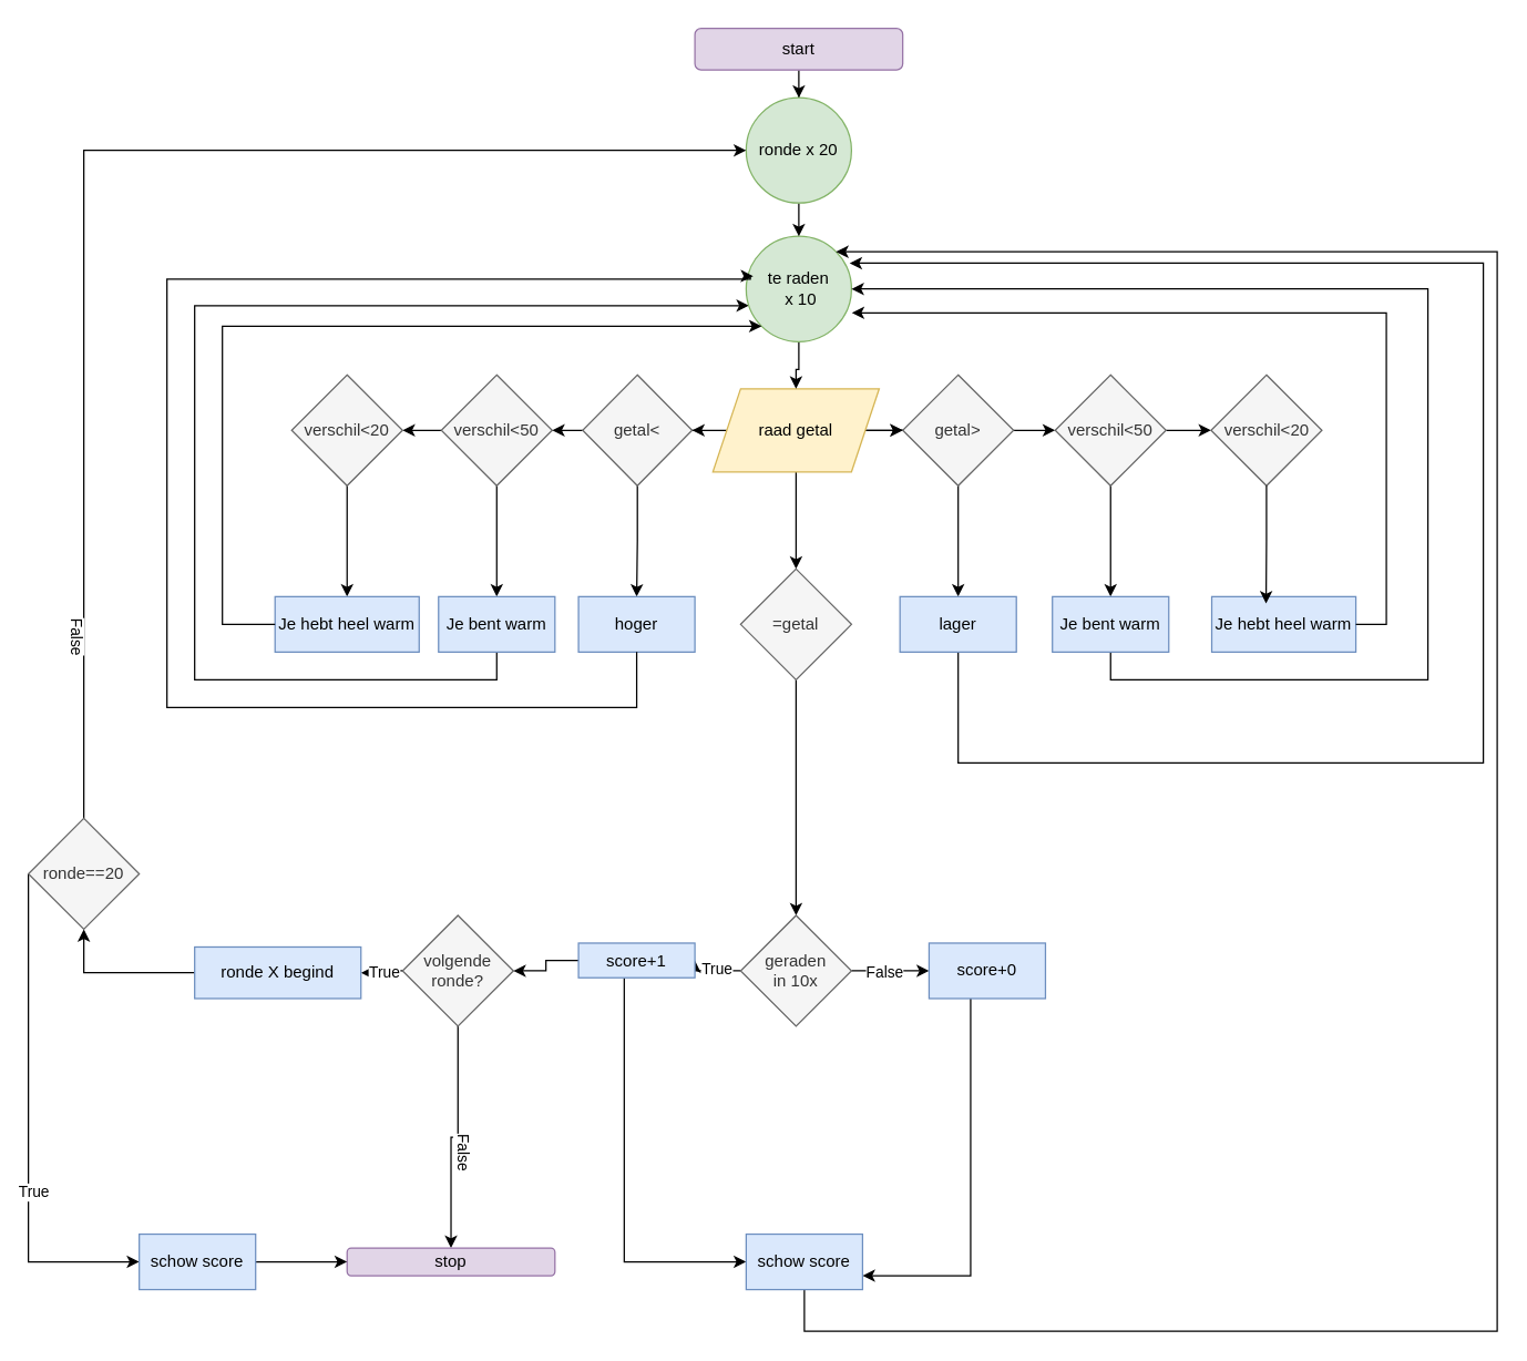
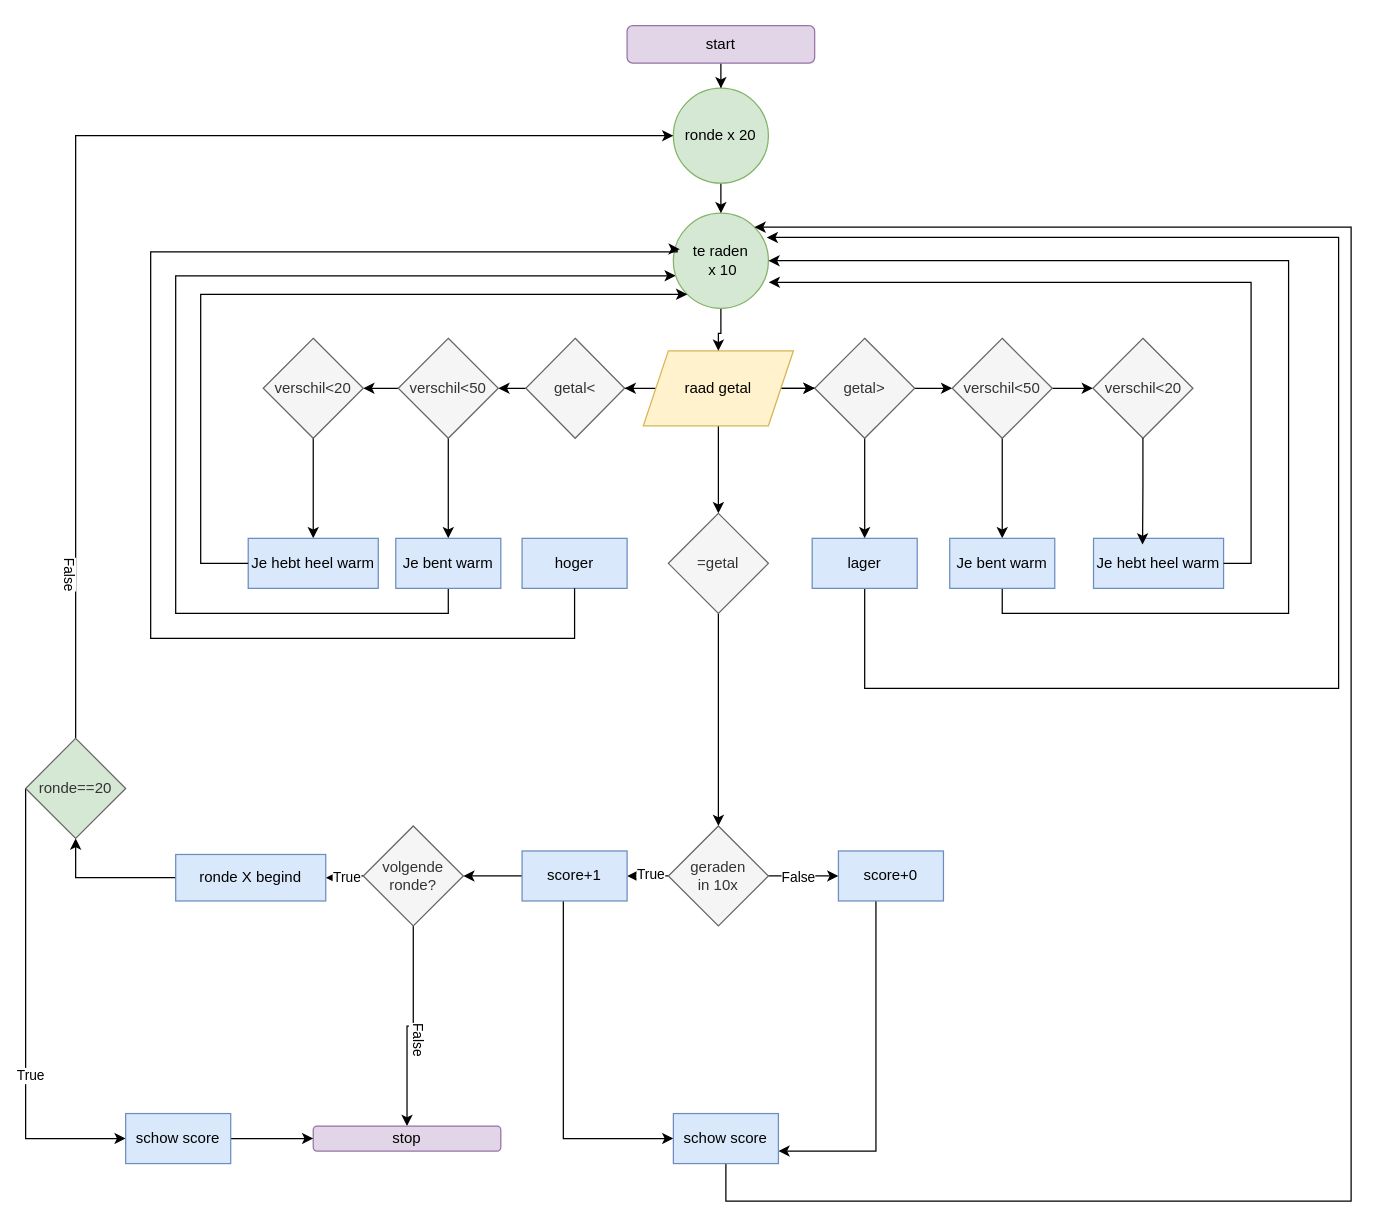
  <mxCell id="0" />
  <mxCell id="1" parent="0" />
  <mxCell id="2" style="edgeStyle=orthogonalEdgeStyle;rounded=0;orthogonalLoop=1;jettySize=auto;html=1;" parent="1" source="3" target="51" edge="1"><mxGeometry relative="1" as="geometry" /></mxCell>
  <mxCell id="3" value="start" style="rounded=1;whiteSpace=wrap;html=1;fillColor=#e1d5e7;strokeColor=#9673a6;" parent="1" vertex="1"><mxGeometry x="501" y="20" width="150" height="30" as="geometry" /></mxCell>
  <mxCell id="4" style="edgeStyle=orthogonalEdgeStyle;rounded=0;orthogonalLoop=1;jettySize=auto;html=1;entryX=0;entryY=0.5;entryDx=0;entryDy=0;" parent="1" source="8" target="11" edge="1"><mxGeometry relative="1" as="geometry"><mxPoint x="750" y="310" as="targetPoint" /></mxGeometry></mxCell>
  <mxCell id="5" style="edgeStyle=orthogonalEdgeStyle;rounded=0;orthogonalLoop=1;jettySize=auto;html=1;" parent="1" source="8" target="11" edge="1"><mxGeometry relative="1" as="geometry"><mxPoint x="410" y="310" as="targetPoint" /></mxGeometry></mxCell>
  <mxCell id="6" style="edgeStyle=orthogonalEdgeStyle;rounded=0;orthogonalLoop=1;jettySize=auto;html=1;entryX=1;entryY=0.5;entryDx=0;entryDy=0;" parent="1" source="8" target="26" edge="1"><mxGeometry relative="1" as="geometry"><mxPoint x="480" y="310" as="targetPoint" /></mxGeometry></mxCell>
  <mxCell id="7" style="edgeStyle=orthogonalEdgeStyle;rounded=0;orthogonalLoop=1;jettySize=auto;html=1;" parent="1" source="8" target="18" edge="1"><mxGeometry relative="1" as="geometry"><mxPoint x="580" y="390" as="targetPoint" /><Array as="points"><mxPoint x="574" y="430" /><mxPoint x="574" y="430" /></Array></mxGeometry></mxCell>
  <mxCell id="8" value="raad getal" style="shape=parallelogram;perimeter=parallelogramPerimeter;whiteSpace=wrap;html=1;fixedSize=1;fillColor=#fff2cc;strokeColor=#d6b656;" parent="1" vertex="1"><mxGeometry x="514" y="280" width="120" height="60" as="geometry" /></mxCell>
  <mxCell id="9" style="edgeStyle=orthogonalEdgeStyle;rounded=0;orthogonalLoop=1;jettySize=auto;html=1;entryX=0.5;entryY=0;entryDx=0;entryDy=0;" parent="1" source="11" target="41" edge="1"><mxGeometry relative="1" as="geometry"><mxPoint x="740" y="410" as="targetPoint" /></mxGeometry></mxCell>
  <mxCell id="10" style="edgeStyle=orthogonalEdgeStyle;rounded=0;orthogonalLoop=1;jettySize=auto;html=1;" edge="1" parent="1" source="11" target="63"><mxGeometry relative="1" as="geometry" /></mxCell>
  <mxCell id="11" value="getal&amp;gt;" style="rhombus;whiteSpace=wrap;html=1;fillColor=#f5f5f5;fontColor=#333333;strokeColor=#666666;" parent="1" vertex="1"><mxGeometry x="651" y="270" width="80" height="80" as="geometry" /></mxCell>
  <mxCell id="12" style="edgeStyle=orthogonalEdgeStyle;rounded=0;orthogonalLoop=1;jettySize=auto;html=1;entryX=0.5;entryY=0;entryDx=0;entryDy=0;" parent="1" source="14" target="20" edge="1"><mxGeometry relative="1" as="geometry" /></mxCell>
  <mxCell id="13" style="edgeStyle=orthogonalEdgeStyle;rounded=0;orthogonalLoop=1;jettySize=auto;html=1;entryX=1;entryY=0.5;entryDx=0;entryDy=0;" parent="1" source="14" target="22" edge="1"><mxGeometry relative="1" as="geometry" /></mxCell>
  <mxCell id="14" value="verschil&amp;lt;50" style="rhombus;whiteSpace=wrap;html=1;fillColor=#f5f5f5;fontColor=#333333;strokeColor=#666666;" parent="1" vertex="1"><mxGeometry x="318" y="270" width="80" height="80" as="geometry" /></mxCell>
  <mxCell id="15" style="edgeStyle=orthogonalEdgeStyle;rounded=0;orthogonalLoop=1;jettySize=auto;html=1;exitX=0;exitY=0.5;exitDx=0;exitDy=0;entryX=1;entryY=0.5;entryDx=0;entryDy=0;" parent="1" source="44" target="47" edge="1"><mxGeometry relative="1" as="geometry"><mxPoint x="514" y="792.8" as="sourcePoint" /><mxPoint x="490" y="793" as="targetPoint" /></mxGeometry></mxCell>
  <mxCell id="16" value="True" style="edgeLabel;html=1;align=center;verticalAlign=middle;resizable=0;points=[];" parent="15" vertex="1" connectable="0"><mxGeometry x="-0.094" y="-2" relative="1" as="geometry"><mxPoint as="offset" /></mxGeometry></mxCell>
  <mxCell id="17" style="edgeStyle=orthogonalEdgeStyle;rounded=0;orthogonalLoop=1;jettySize=auto;html=1;entryX=0.5;entryY=0;entryDx=0;entryDy=0;" parent="1" source="18" target="44" edge="1"><mxGeometry relative="1" as="geometry"><mxPoint x="574" y="670" as="targetPoint" /></mxGeometry></mxCell>
  <mxCell id="18" value="=getal" style="rhombus;whiteSpace=wrap;html=1;fillColor=#f5f5f5;fontColor=#333333;strokeColor=#666666;" parent="1" vertex="1"><mxGeometry x="534" y="410" width="80" height="80" as="geometry" /></mxCell>
  <mxCell id="19" style="edgeStyle=orthogonalEdgeStyle;rounded=0;orthogonalLoop=1;jettySize=auto;html=1;" parent="1" source="20" target="29" edge="1"><mxGeometry relative="1" as="geometry"><mxPoint x="110" y="110" as="targetPoint" /><Array as="points"><mxPoint x="358" y="490" /><mxPoint x="140" y="490" /><mxPoint x="140" y="220" /></Array></mxGeometry></mxCell>
  <mxCell id="20" value="Je bent warm" style="rounded=0;whiteSpace=wrap;html=1;fillColor=#dae8fc;strokeColor=#6c8ebf;" parent="1" vertex="1"><mxGeometry x="316" y="430" width="84" height="40" as="geometry" /></mxCell>
  <mxCell id="21" style="edgeStyle=orthogonalEdgeStyle;rounded=0;orthogonalLoop=1;jettySize=auto;html=1;" parent="1" source="22" target="23" edge="1"><mxGeometry relative="1" as="geometry" /></mxCell>
  <mxCell id="22" value="verschil&amp;lt;20" style="rhombus;whiteSpace=wrap;html=1;fillColor=#f5f5f5;fontColor=#333333;strokeColor=#666666;" parent="1" vertex="1"><mxGeometry x="210" y="270" width="80" height="80" as="geometry" /></mxCell>
  <mxCell id="23" value="Je hebt heel warm" style="rounded=0;whiteSpace=wrap;html=1;fillColor=#dae8fc;strokeColor=#6c8ebf;" parent="1" vertex="1"><mxGeometry x="198" y="430" width="104" height="40" as="geometry" /></mxCell>
- <mxCell id="24" style="edgeStyle=orthogonalEdgeStyle;rounded=0;orthogonalLoop=1;jettySize=auto;html=1;entryX=0.5;entryY=0;entryDx=0;entryDy=0;" parent="1" source="26" target="27" edge="1"><mxGeometry relative="1" as="geometry" /></mxCell>
  <mxCell id="25" style="edgeStyle=orthogonalEdgeStyle;rounded=0;orthogonalLoop=1;jettySize=auto;html=1;entryX=1;entryY=0.5;entryDx=0;entryDy=0;" parent="1" source="26" target="14" edge="1"><mxGeometry relative="1" as="geometry"><mxPoint x="380" y="310" as="targetPoint" /></mxGeometry></mxCell>
  <mxCell id="26" value="getal&amp;lt;" style="rhombus;whiteSpace=wrap;html=1;fillColor=#f5f5f5;fontColor=#333333;strokeColor=#666666;" parent="1" vertex="1"><mxGeometry x="420" y="270" width="79" height="80" as="geometry" /></mxCell>
  <mxCell id="27" value="hoger" style="rounded=0;whiteSpace=wrap;html=1;fillColor=#dae8fc;strokeColor=#6c8ebf;" parent="1" vertex="1"><mxGeometry x="417" y="430" width="84" height="40" as="geometry" /></mxCell>
  <mxCell id="28" style="edgeStyle=orthogonalEdgeStyle;rounded=0;orthogonalLoop=1;jettySize=auto;html=1;entryX=0.5;entryY=0;entryDx=0;entryDy=0;" parent="1" source="29" target="8" edge="1"><mxGeometry relative="1" as="geometry" /></mxCell>
  <mxCell id="29" value="&lt;div&gt;te raden&lt;/div&gt;&lt;div&gt;&amp;nbsp;x 10&lt;/div&gt;" style="ellipse;whiteSpace=wrap;html=1;aspect=fixed;fillColor=#d5e8d4;strokeColor=#82b366;" parent="1" vertex="1"><mxGeometry x="538" y="170" width="76" height="76" as="geometry" /></mxCell>
  <mxCell id="30" style="edgeStyle=orthogonalEdgeStyle;rounded=0;orthogonalLoop=1;jettySize=auto;html=1;entryX=0;entryY=1;entryDx=0;entryDy=0;" parent="1" source="23" target="29" edge="1"><mxGeometry relative="1" as="geometry"><mxPoint x="440" y="220" as="targetPoint" /><Array as="points"><mxPoint x="160" y="450" /><mxPoint x="160" y="235" /></Array></mxGeometry></mxCell>
  <mxCell id="31" style="edgeStyle=orthogonalEdgeStyle;rounded=0;orthogonalLoop=1;jettySize=auto;html=1;entryX=0.5;entryY=0;entryDx=0;entryDy=0;" parent="1" source="35" target="36" edge="1"><mxGeometry relative="1" as="geometry"><mxPoint x="420" y="930" as="targetPoint" /></mxGeometry></mxCell>
  <mxCell id="32" value="False" style="edgeLabel;html=1;align=center;verticalAlign=middle;resizable=0;points=[];rotation=90;" parent="31" vertex="1" connectable="0"><mxGeometry x="0.107" y="2" relative="1" as="geometry"><mxPoint x="8" y="4" as="offset" /></mxGeometry></mxCell>
  <mxCell id="33" style="edgeStyle=orthogonalEdgeStyle;rounded=0;orthogonalLoop=1;jettySize=auto;html=1;entryX=1;entryY=0.5;entryDx=0;entryDy=0;" parent="1" source="35" target="38" edge="1"><mxGeometry relative="1" as="geometry"><mxPoint x="330" y="792.81" as="targetPoint" /></mxGeometry></mxCell>
  <mxCell id="34" value="True" style="edgeLabel;html=1;align=center;verticalAlign=middle;resizable=0;points=[];" parent="33" vertex="1" connectable="0"><mxGeometry x="-0.064" y="1" relative="1" as="geometry"><mxPoint x="1" y="-1" as="offset" /></mxGeometry></mxCell>
  <mxCell id="35" value="volgende ronde?" style="rhombus;whiteSpace=wrap;html=1;fillColor=#f5f5f5;fontColor=#333333;strokeColor=#666666;" parent="1" vertex="1"><mxGeometry x="290" y="660" width="80" height="80" as="geometry" /></mxCell>
  <mxCell id="36" value="stop" style="rounded=1;whiteSpace=wrap;html=1;fillColor=#e1d5e7;strokeColor=#9673a6;" parent="1" vertex="1"><mxGeometry x="250" y="900" width="150" height="20" as="geometry" /></mxCell>
  <mxCell id="37" style="edgeStyle=orthogonalEdgeStyle;rounded=0;orthogonalLoop=1;jettySize=auto;html=1;entryX=0.5;entryY=1;entryDx=0;entryDy=0;" parent="1" source="38" target="56" edge="1"><mxGeometry relative="1" as="geometry" /></mxCell>
  <mxCell id="38" value="ronde X begind" style="rounded=0;whiteSpace=wrap;html=1;fillColor=#dae8fc;strokeColor=#6c8ebf;" parent="1" vertex="1"><mxGeometry x="140" y="682.81" width="120" height="37.19" as="geometry" /></mxCell>
  <mxCell id="39" style="edgeStyle=orthogonalEdgeStyle;rounded=0;orthogonalLoop=1;jettySize=auto;html=1;entryX=0.067;entryY=0.378;entryDx=0;entryDy=0;entryPerimeter=0;" parent="1" source="27" target="29" edge="1"><mxGeometry relative="1" as="geometry"><mxPoint x="490" y="200" as="targetPoint" /><Array as="points"><mxPoint x="459" y="510" /><mxPoint x="120" y="510" /><mxPoint x="120" y="201" /><mxPoint x="541" y="201" /></Array></mxGeometry></mxCell>
  <mxCell id="40" style="edgeStyle=orthogonalEdgeStyle;rounded=0;orthogonalLoop=1;jettySize=auto;html=1;entryX=0.982;entryY=0.255;entryDx=0;entryDy=0;entryPerimeter=0;" parent="1" source="41" target="29" edge="1"><mxGeometry relative="1" as="geometry"><Array as="points"><mxPoint x="691" y="550" /><mxPoint x="1070" y="550" /><mxPoint x="1070" y="190" /></Array></mxGeometry></mxCell>
  <mxCell id="41" value="lager" style="rounded=0;whiteSpace=wrap;html=1;fillColor=#dae8fc;strokeColor=#6c8ebf;" parent="1" vertex="1"><mxGeometry x="649" y="430" width="84" height="40" as="geometry" /></mxCell>
  <mxCell id="42" style="edgeStyle=orthogonalEdgeStyle;rounded=0;orthogonalLoop=1;jettySize=auto;html=1;entryX=0;entryY=0.5;entryDx=0;entryDy=0;" parent="1" source="44" target="49" edge="1"><mxGeometry relative="1" as="geometry"><mxPoint x="650" y="792.8" as="targetPoint" /></mxGeometry></mxCell>
  <mxCell id="43" value="False" style="edgeLabel;html=1;align=center;verticalAlign=middle;resizable=0;points=[];" parent="42" vertex="1" connectable="0"><mxGeometry x="-0.454" relative="1" as="geometry"><mxPoint x="8" as="offset" /></mxGeometry></mxCell>
  <mxCell id="44" value="geraden&lt;div&gt;in 10x&lt;/div&gt;" style="rhombus;whiteSpace=wrap;html=1;fillColor=#f5f5f5;fontColor=#333333;strokeColor=#666666;" parent="1" vertex="1"><mxGeometry x="534" y="660" width="80" height="80" as="geometry" /></mxCell>
  <mxCell id="45" style="edgeStyle=orthogonalEdgeStyle;rounded=0;orthogonalLoop=1;jettySize=auto;html=1;entryX=1;entryY=0.5;entryDx=0;entryDy=0;" parent="1" source="47" target="35" edge="1"><mxGeometry relative="1" as="geometry" /></mxCell>
  <mxCell id="46" style="edgeStyle=orthogonalEdgeStyle;rounded=0;orthogonalLoop=1;jettySize=auto;html=1;entryX=0;entryY=0.5;entryDx=0;entryDy=0;" parent="1" source="47" target="58" edge="1"><mxGeometry relative="1" as="geometry"><Array as="points"><mxPoint x="450" y="910" /></Array></mxGeometry></mxCell>
- <mxCell id="47" value="score+1" style="rounded=0;whiteSpace=wrap;html=1;fillColor=#dae8fc;strokeColor=#6c8ebf;" parent="1" vertex="1"><mxGeometry x="417" y="680" width="84" height="25" as="geometry" /></mxCell>
+ <mxCell id="47" value="score+1" style="rounded=0;whiteSpace=wrap;html=1;fillColor=#dae8fc;strokeColor=#6c8ebf;" parent="1" vertex="1"><mxGeometry x="417" y="680" width="84" height="40" as="geometry" /></mxCell>
  <mxCell id="48" style="edgeStyle=orthogonalEdgeStyle;rounded=0;orthogonalLoop=1;jettySize=auto;html=1;entryX=1;entryY=0.75;entryDx=0;entryDy=0;" parent="1" source="49" target="58" edge="1"><mxGeometry relative="1" as="geometry"><Array as="points"><mxPoint x="700" y="920" /></Array></mxGeometry></mxCell>
  <mxCell id="49" value="score+0" style="rounded=0;whiteSpace=wrap;html=1;fillColor=#dae8fc;strokeColor=#6c8ebf;" parent="1" vertex="1"><mxGeometry x="670" y="680" width="84" height="40" as="geometry" /></mxCell>
  <mxCell id="50" style="edgeStyle=orthogonalEdgeStyle;rounded=0;orthogonalLoop=1;jettySize=auto;html=1;entryX=0.5;entryY=0;entryDx=0;entryDy=0;" parent="1" source="51" target="29" edge="1"><mxGeometry relative="1" as="geometry" /></mxCell>
  <mxCell id="51" value="ronde x 20" style="ellipse;whiteSpace=wrap;html=1;aspect=fixed;fillColor=#d5e8d4;strokeColor=#82b366;" parent="1" vertex="1"><mxGeometry x="538" y="70" width="76" height="76" as="geometry" /></mxCell>
  <mxCell id="52" style="edgeStyle=orthogonalEdgeStyle;rounded=0;orthogonalLoop=1;jettySize=auto;html=1;entryX=0;entryY=0.5;entryDx=0;entryDy=0;exitX=0;exitY=0.5;exitDx=0;exitDy=0;" parent="1" source="56" target="60" edge="1"><mxGeometry relative="1" as="geometry"><mxPoint x="190" y="975" as="targetPoint" /><Array as="points"><mxPoint x="20" y="910" /></Array></mxGeometry></mxCell>
  <mxCell id="53" value="True" style="edgeLabel;html=1;align=center;verticalAlign=middle;resizable=0;points=[];" parent="52" vertex="1" connectable="0"><mxGeometry x="0.277" y="4" relative="1" as="geometry"><mxPoint x="-1" y="-1" as="offset" /></mxGeometry></mxCell>
  <mxCell id="54" style="edgeStyle=orthogonalEdgeStyle;rounded=0;orthogonalLoop=1;jettySize=auto;html=1;entryX=0;entryY=0.5;entryDx=0;entryDy=0;" parent="1" source="56" target="51" edge="1"><mxGeometry relative="1" as="geometry"><Array as="points"><mxPoint x="60" y="108" /></Array></mxGeometry></mxCell>
  <mxCell id="55" value="False" style="edgeLabel;html=1;align=center;verticalAlign=middle;resizable=0;points=[];rotation=90;" parent="54" vertex="1" connectable="0"><mxGeometry x="-0.725" y="4" relative="1" as="geometry"><mxPoint as="offset" /></mxGeometry></mxCell>
- <mxCell id="56" value="ronde==20" style="rhombus;whiteSpace=wrap;html=1;fillColor=#f5f5f5;fontColor=#333333;strokeColor=#666666;" parent="1" vertex="1"><mxGeometry x="20" y="590" width="80" height="80" as="geometry" /></mxCell>
+ <mxCell id="56" value="ronde==20" style="rhombus;whiteSpace=wrap;html=1;fillColor=#d5e8d4;fontColor=#333333;strokeColor=#666666;" parent="1" vertex="1"><mxGeometry x="20" y="590" width="80" height="80" as="geometry" /></mxCell>
  <mxCell id="57" style="edgeStyle=orthogonalEdgeStyle;rounded=0;orthogonalLoop=1;jettySize=auto;html=1;entryX=1;entryY=0;entryDx=0;entryDy=0;" parent="1" source="58" target="29" edge="1"><mxGeometry relative="1" as="geometry"><mxPoint x="610" y="181" as="targetPoint" /><Array as="points"><mxPoint x="580" y="960" /><mxPoint x="1080" y="960" /><mxPoint x="1080" y="181" /></Array></mxGeometry></mxCell>
  <mxCell id="58" value="schow score" style="rounded=0;whiteSpace=wrap;html=1;fillColor=#dae8fc;strokeColor=#6c8ebf;" parent="1" vertex="1"><mxGeometry x="538" y="890" width="84" height="40" as="geometry" /></mxCell>
  <mxCell id="59" style="edgeStyle=orthogonalEdgeStyle;rounded=0;orthogonalLoop=1;jettySize=auto;html=1;entryX=0;entryY=0.5;entryDx=0;entryDy=0;" parent="1" source="60" target="36" edge="1"><mxGeometry relative="1" as="geometry" /></mxCell>
  <mxCell id="60" value="schow score" style="rounded=0;whiteSpace=wrap;html=1;fillColor=#dae8fc;strokeColor=#6c8ebf;" parent="1" vertex="1"><mxGeometry x="100" y="890" width="84" height="40" as="geometry" /></mxCell>
  <mxCell id="61" style="edgeStyle=orthogonalEdgeStyle;rounded=0;orthogonalLoop=1;jettySize=auto;html=1;entryX=0.5;entryY=0;entryDx=0;entryDy=0;" edge="1" parent="1" source="63" target="65"><mxGeometry relative="1" as="geometry"><mxPoint x="801" y="430" as="targetPoint" /></mxGeometry></mxCell>
  <mxCell id="62" style="edgeStyle=orthogonalEdgeStyle;rounded=0;orthogonalLoop=1;jettySize=auto;html=1;" edge="1" parent="1" source="63" target="66"><mxGeometry relative="1" as="geometry" /></mxCell>
  <mxCell id="63" value="verschil&amp;lt;50" style="rhombus;whiteSpace=wrap;html=1;fillColor=#f5f5f5;fontColor=#333333;strokeColor=#666666;" vertex="1" parent="1"><mxGeometry x="761" y="270" width="80" height="80" as="geometry" /></mxCell>
  <mxCell id="64" style="edgeStyle=orthogonalEdgeStyle;rounded=0;orthogonalLoop=1;jettySize=auto;html=1;entryX=1;entryY=0.5;entryDx=0;entryDy=0;exitX=0.5;exitY=1;exitDx=0;exitDy=0;" edge="1" parent="1" source="65" target="29"><mxGeometry relative="1" as="geometry"><mxPoint x="650" y="260" as="targetPoint" /><Array as="points"><mxPoint x="801" y="490" /><mxPoint x="1030" y="490" /><mxPoint x="1030" y="208" /></Array></mxGeometry></mxCell>
  <mxCell id="65" value="Je bent warm" style="rounded=0;whiteSpace=wrap;html=1;fillColor=#dae8fc;strokeColor=#6c8ebf;" vertex="1" parent="1"><mxGeometry x="759" y="430" width="84" height="40" as="geometry" /></mxCell>
  <mxCell id="66" value="verschil&amp;lt;20" style="rhombus;whiteSpace=wrap;html=1;fillColor=#f5f5f5;fontColor=#333333;strokeColor=#666666;" vertex="1" parent="1"><mxGeometry x="873.5" y="270" width="80" height="80" as="geometry" /></mxCell>
  <mxCell id="67" value="Je hebt heel warm" style="rounded=0;whiteSpace=wrap;html=1;fillColor=#dae8fc;strokeColor=#6c8ebf;" vertex="1" parent="1"><mxGeometry x="874" y="430" width="104" height="40" as="geometry" /></mxCell>
  <mxCell id="68" style="edgeStyle=orthogonalEdgeStyle;rounded=0;orthogonalLoop=1;jettySize=auto;html=1;entryX=0.377;entryY=0.125;entryDx=0;entryDy=0;entryPerimeter=0;" edge="1" parent="1" source="66" target="67"><mxGeometry relative="1" as="geometry" /></mxCell>
  <mxCell id="69" style="edgeStyle=orthogonalEdgeStyle;rounded=0;orthogonalLoop=1;jettySize=auto;html=1;entryX=1.003;entryY=0.727;entryDx=0;entryDy=0;entryPerimeter=0;" edge="1" parent="1" source="67" target="29"><mxGeometry relative="1" as="geometry"><Array as="points"><mxPoint x="1000" y="450" /><mxPoint x="1000" y="225" /></Array></mxGeometry></mxCell>
